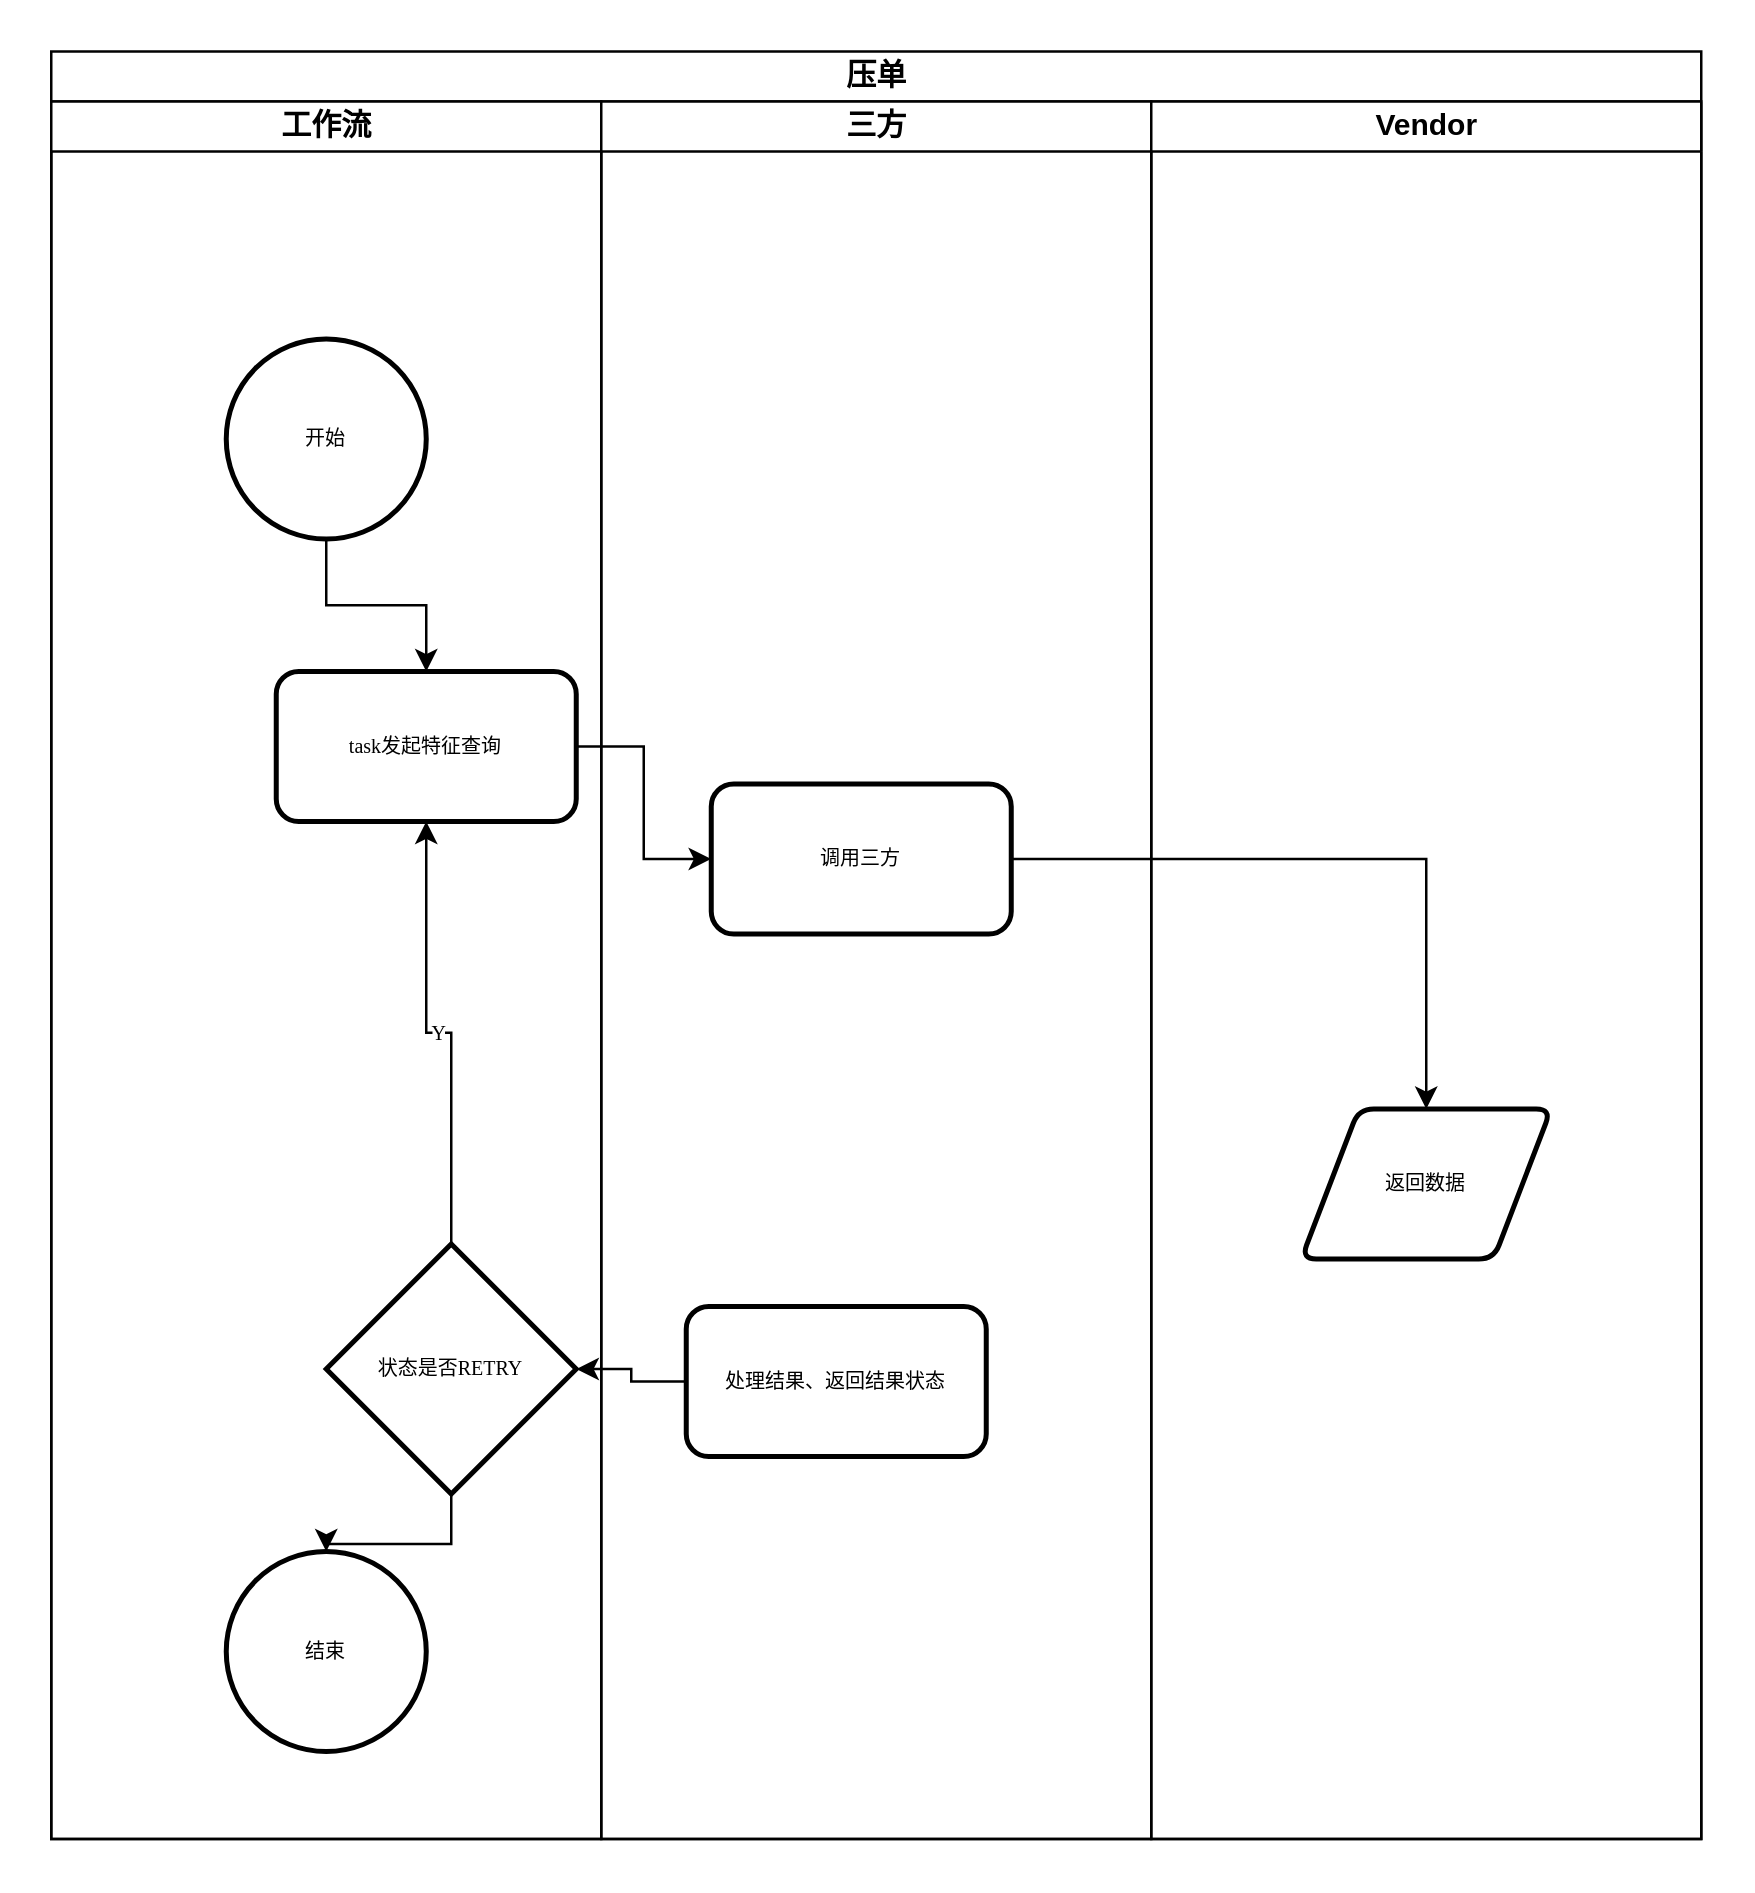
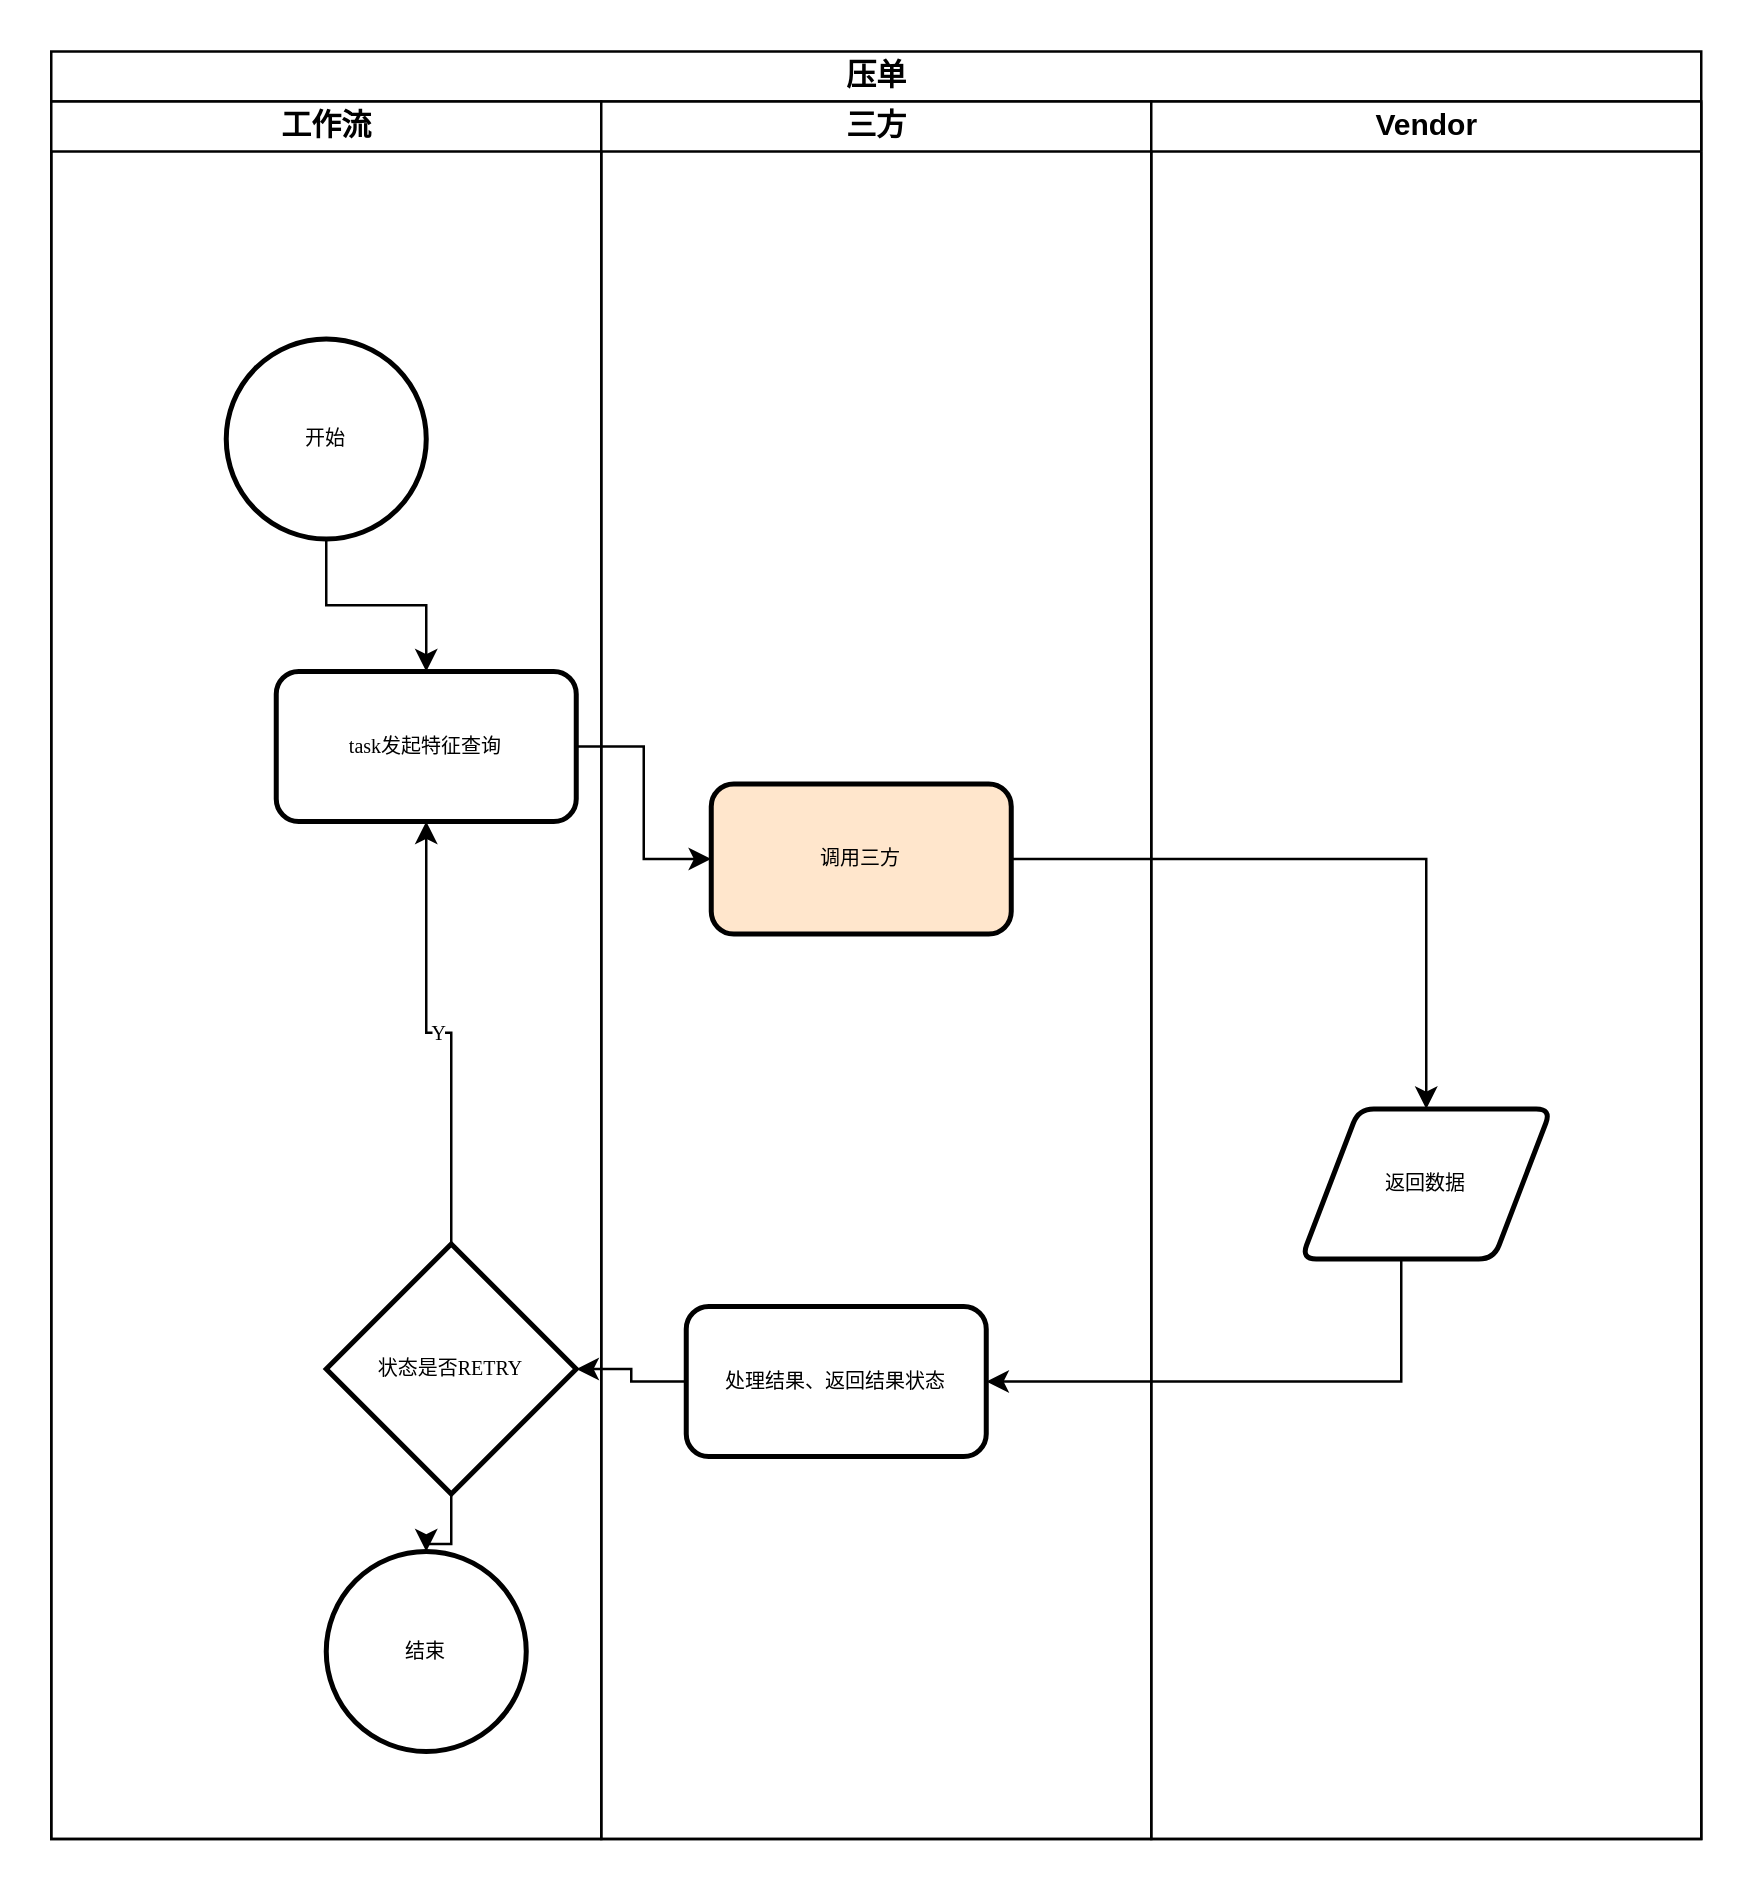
  <mxCell id="0" />
  <mxCell id="1" parent="0" />
  <mxCell id="2" value="压单" style="swimlane;childLayout=stackLayout;resizeParent=1;resizeParentMax=0;startSize=20;html=1;" vertex="1" parent="1"><mxGeometry x="20" y="20" width="660" height="715" as="geometry" /></mxCell>
  <mxCell id="3" value="工作流" style="swimlane;startSize=20;html=1;" vertex="1" parent="2"><mxGeometry y="20" width="220" height="695" as="geometry" /></mxCell>
  <mxCell id="4" value="" style="edgeStyle=orthogonalEdgeStyle;rounded=0;orthogonalLoop=1;jettySize=auto;html=1;fontFamily=Verdana;fontSize=8;fontColor=default;" edge="1" parent="3" source="5" target="6"><mxGeometry relative="1" as="geometry" /></mxCell>
  <mxCell id="5" value="开始" style="strokeWidth=2;html=1;shape=mxgraph.flowchart.start_2;whiteSpace=wrap;rounded=1;shadow=0;labelBackgroundColor=none;strokeColor=default;fontFamily=Verdana;fontSize=8;fontColor=default;fillColor=default;" vertex="1" parent="3"><mxGeometry x="70" y="95" width="80" height="80" as="geometry" /></mxCell>
  <mxCell id="6" value="task发起特征查询" style="whiteSpace=wrap;html=1;fontSize=8;fontFamily=Verdana;strokeWidth=2;rounded=1;shadow=0;labelBackgroundColor=none;" vertex="1" parent="3"><mxGeometry x="90" y="228" width="120" height="60" as="geometry" /></mxCell>
  <mxCell id="7" value="Y" style="edgeStyle=orthogonalEdgeStyle;rounded=0;orthogonalLoop=1;jettySize=auto;html=1;entryX=0.5;entryY=1;entryDx=0;entryDy=0;fontFamily=Verdana;fontSize=8;fontColor=default;" edge="1" parent="3" source="9" target="6"><mxGeometry relative="1" as="geometry" /></mxCell>
  <mxCell id="8" value="" style="edgeStyle=orthogonalEdgeStyle;rounded=0;orthogonalLoop=1;jettySize=auto;html=1;fontFamily=Verdana;fontSize=8;fontColor=default;" edge="1" parent="3" source="9" target="10"><mxGeometry relative="1" as="geometry" /></mxCell>
  <mxCell id="9" value="状态是否RETRY" style="strokeWidth=2;html=1;shape=mxgraph.flowchart.decision;whiteSpace=wrap;rounded=1;shadow=0;labelBackgroundColor=none;strokeColor=default;fontFamily=Verdana;fontSize=8;fontColor=default;fillColor=default;" vertex="1" parent="3"><mxGeometry x="110" y="457" width="100" height="100" as="geometry" /></mxCell>
- <mxCell id="10" value="结束" style="ellipse;whiteSpace=wrap;html=1;fontSize=8;fontFamily=Verdana;strokeWidth=2;rounded=1;shadow=0;labelBackgroundColor=none;" vertex="1" parent="3"><mxGeometry x="70" y="580" width="80" height="80" as="geometry" /></mxCell>
+ <mxCell id="10" value="结束" style="ellipse;whiteSpace=wrap;html=1;fontSize=8;fontFamily=Verdana;strokeWidth=2;rounded=1;shadow=0;labelBackgroundColor=none;" vertex="1" parent="3"><mxGeometry x="110" y="580" width="80" height="80" as="geometry" /></mxCell>
  <mxCell id="11" value="三方" style="swimlane;startSize=20;html=1;aspect=fixed;" vertex="1" parent="2"><mxGeometry x="220" y="20" width="220" height="695" as="geometry" /></mxCell>
- <mxCell id="12" value="调用三方" style="whiteSpace=wrap;html=1;fontSize=8;fontFamily=Verdana;strokeWidth=2;rounded=1;shadow=0;labelBackgroundColor=none;" vertex="1" parent="11"><mxGeometry x="44" y="273" width="120" height="60" as="geometry" /></mxCell>
+ <mxCell id="12" value="调用三方" style="whiteSpace=wrap;html=1;fontSize=8;fontFamily=Verdana;strokeWidth=2;rounded=1;shadow=0;labelBackgroundColor=none;fillColor=#ffe6cc;" vertex="1" parent="11"><mxGeometry x="44" y="273" width="120" height="60" as="geometry" /></mxCell>
  <mxCell id="13" value="处理结果、返回结果状态" style="whiteSpace=wrap;html=1;fontSize=8;fontFamily=Verdana;strokeWidth=2;rounded=1;shadow=0;labelBackgroundColor=none;" vertex="1" parent="11"><mxGeometry x="34" y="482" width="120" height="60" as="geometry" /></mxCell>
  <mxCell id="14" value="Vendor" style="swimlane;startSize=20;html=1;aspect=fixed;" vertex="1" parent="2"><mxGeometry x="440" y="20" width="220" height="695" as="geometry" /></mxCell>
  <mxCell id="15" value="返回数据" style="shape=parallelogram;html=1;strokeWidth=2;perimeter=parallelogramPerimeter;whiteSpace=wrap;rounded=1;arcSize=12;size=0.23;shadow=0;labelBackgroundColor=none;strokeColor=default;fontFamily=Verdana;fontSize=8;fontColor=default;fillColor=default;" vertex="1" parent="14"><mxGeometry x="60" y="403" width="100" height="60" as="geometry" /></mxCell>
  <mxCell id="16" style="edgeStyle=orthogonalEdgeStyle;rounded=0;orthogonalLoop=1;jettySize=auto;html=1;fontFamily=Verdana;fontSize=8;fontColor=default;" edge="1" parent="2" source="6" target="12"><mxGeometry relative="1" as="geometry" /></mxCell>
  <mxCell id="17" style="edgeStyle=orthogonalEdgeStyle;rounded=0;orthogonalLoop=1;jettySize=auto;html=1;fontFamily=Verdana;fontSize=8;fontColor=default;" edge="1" parent="2" source="12" target="15"><mxGeometry relative="1" as="geometry" /></mxCell>
+ <mxCell id="18" style="edgeStyle=orthogonalEdgeStyle;rounded=0;orthogonalLoop=1;jettySize=auto;html=1;fontFamily=Verdana;fontSize=8;fontColor=default;" edge="1" parent="2" source="15" target="13"><mxGeometry relative="1" as="geometry"><Array as="points"><mxPoint x="540" y="482" /></Array></mxGeometry></mxCell>
  <mxCell id="19" style="edgeStyle=orthogonalEdgeStyle;rounded=0;orthogonalLoop=1;jettySize=auto;html=1;fontFamily=Verdana;fontSize=8;fontColor=default;" edge="1" parent="2" source="13" target="9"><mxGeometry relative="1" as="geometry" /></mxCell>
